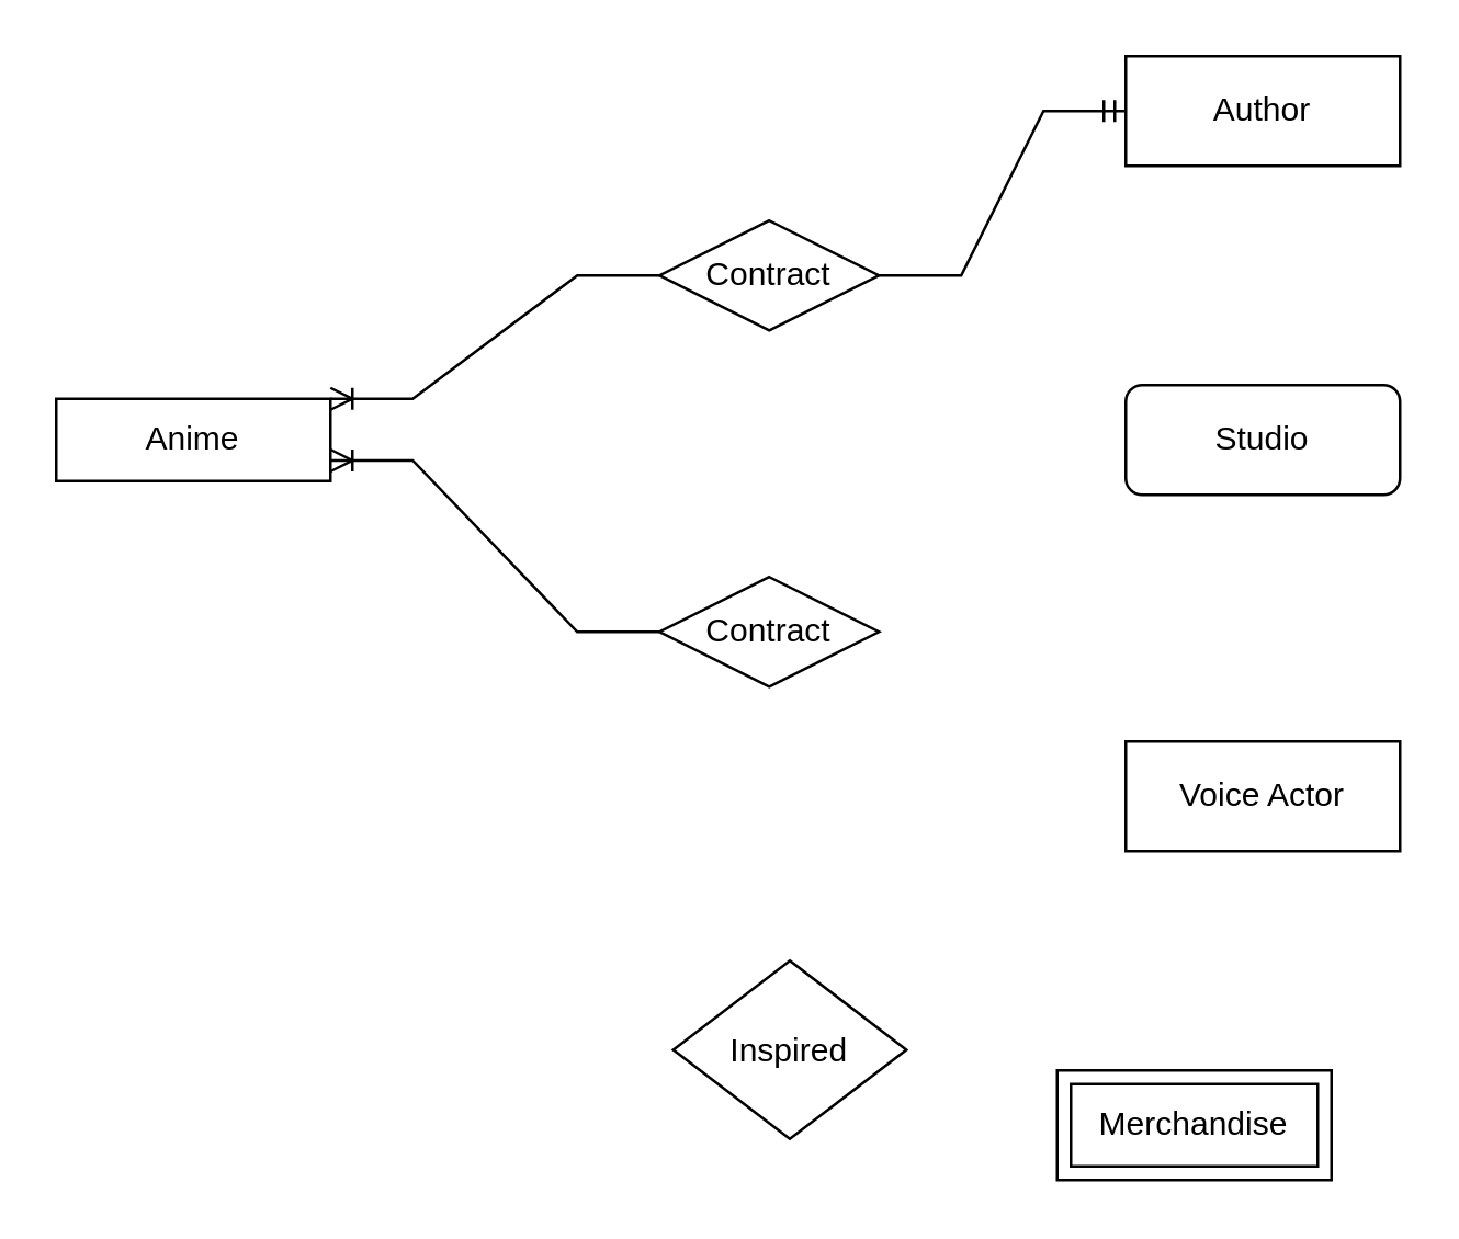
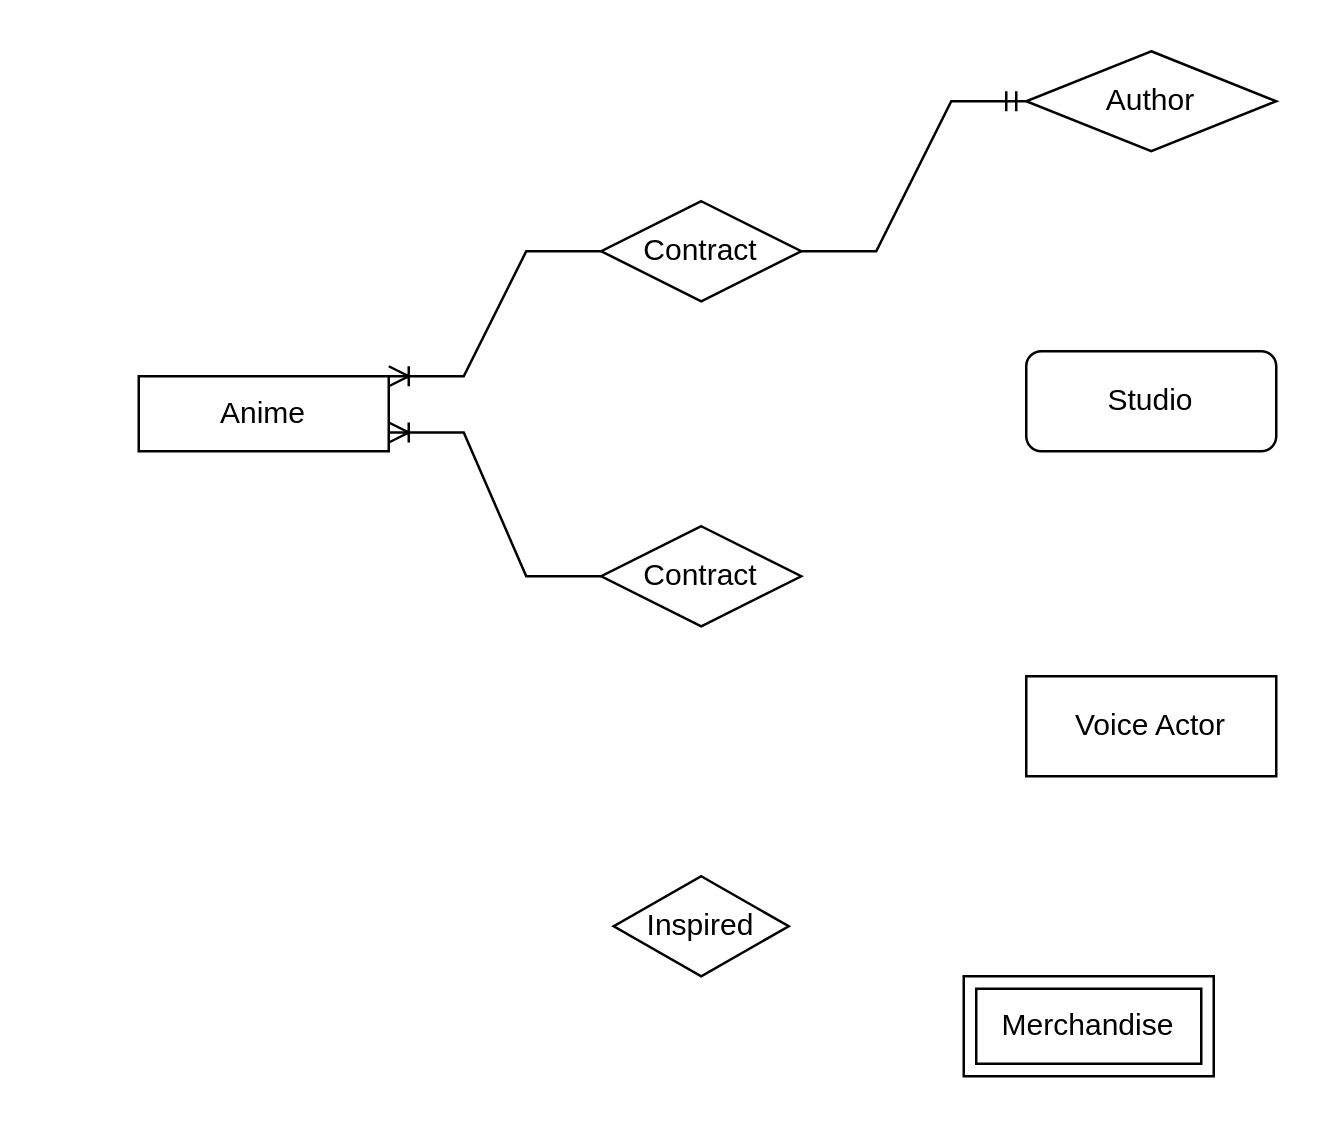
  <mxCell id="0" />
  <mxCell id="1" parent="0" />
- <mxCell id="2" value="Anime" style="whiteSpace=wrap;html=1;align=center;" vertex="1" parent="1"><mxGeometry x="20" y="145" width="100" height="30" as="geometry" /></mxCell>
- <mxCell id="3" value="Author" style="whiteSpace=wrap;html=1;align=center;" vertex="1" parent="1"><mxGeometry x="410" y="20" width="100" height="40" as="geometry" /></mxCell>
+ <mxCell id="2" value="Anime" style="whiteSpace=wrap;html=1;align=center;" vertex="1" parent="1"><mxGeometry x="55" y="150" width="100" height="30" as="geometry" /></mxCell>
+ <mxCell id="3" value="Author" style="rhombus;whiteSpace=wrap;html=1;align=center;" vertex="1" parent="1"><mxGeometry x="410" y="20" width="100" height="40" as="geometry" /></mxCell>
  <mxCell id="4" value="Studio" style="whiteSpace=wrap;html=1;align=center;rounded=1;" vertex="1" parent="1"><mxGeometry x="410" y="140" width="100" height="40" as="geometry" /></mxCell>
  <mxCell id="5" value="Voice Actor" style="whiteSpace=wrap;html=1;align=center;" vertex="1" parent="1"><mxGeometry x="410" y="270" width="100" height="40" as="geometry" /></mxCell>
  <mxCell id="6" value="Contract" style="shape=rhombus;perimeter=rhombusPerimeter;whiteSpace=wrap;html=1;align=center;" vertex="1" parent="1"><mxGeometry x="240" y="80" width="80" height="40" as="geometry" /></mxCell>
  <mxCell id="7" value="Contract" style="shape=rhombus;perimeter=rhombusPerimeter;whiteSpace=wrap;html=1;align=center;" vertex="1" parent="1"><mxGeometry x="240" y="210" width="80" height="40" as="geometry" /></mxCell>
  <mxCell id="8" value="" style="edgeStyle=entityRelationEdgeStyle;fontSize=12;html=1;endArrow=ERoneToMany;rounded=0;entryX=1;entryY=0;entryDx=0;entryDy=0;" edge="1" parent="1" source="6" target="2"><mxGeometry width="100" height="100" relative="1" as="geometry"><mxPoint x="100" y="70" as="sourcePoint" /><mxPoint x="70" y="120" as="targetPoint" /></mxGeometry></mxCell>
  <mxCell id="9" value="" style="edgeStyle=entityRelationEdgeStyle;fontSize=12;html=1;endArrow=ERoneToMany;rounded=0;entryX=1;entryY=0.75;entryDx=0;entryDy=0;exitX=0;exitY=0.5;exitDx=0;exitDy=0;" edge="1" parent="1" source="7" target="2"><mxGeometry width="100" height="100" relative="1" as="geometry"><mxPoint x="260" y="165" as="sourcePoint" /><mxPoint x="140" y="210" as="targetPoint" /></mxGeometry></mxCell>
- <mxCell id="10" value="Inspired" style="shape=rhombus;perimeter=rhombusPerimeter;whiteSpace=wrap;html=1;align=center;" vertex="1" parent="1"><mxGeometry x="245" y="350" width="85" height="65" as="geometry" /></mxCell>
+ <mxCell id="10" value="Inspired" style="shape=rhombus;perimeter=rhombusPerimeter;whiteSpace=wrap;html=1;align=center;" vertex="1" parent="1"><mxGeometry x="245" y="350" width="70" height="40" as="geometry" /></mxCell>
  <mxCell id="11" value="" style="edgeStyle=entityRelationEdgeStyle;fontSize=12;html=1;endArrow=ERmandOne;rounded=0;entryX=0;entryY=0.5;entryDx=0;entryDy=0;exitX=1;exitY=0.5;exitDx=0;exitDy=0;" edge="1" parent="1" source="6" target="3"><mxGeometry width="100" height="100" relative="1" as="geometry"><mxPoint x="290" y="140" as="sourcePoint" /><mxPoint x="390" y="40" as="targetPoint" /></mxGeometry></mxCell>
  <mxCell id="12" value="Merchandise" style="shape=ext;margin=3;double=1;whiteSpace=wrap;html=1;align=center;" vertex="1" parent="1"><mxGeometry x="385" y="390" width="100" height="40" as="geometry" /></mxCell>
